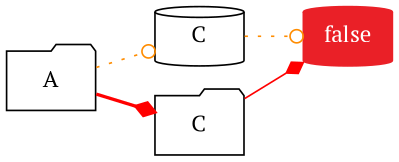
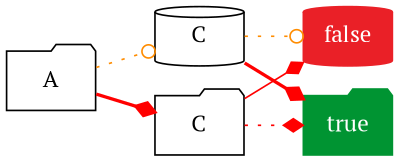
  digraph {
    rankdir=LR
    fontname="PT Serif"
    node [shape=folder fontname="PT Serif"]
    edge [color=red fontcolor="#ea2027" style=dotted arrowhead=diamond fontname="PT Serif"]
    n1 [color="#ea2027" fillcolor="#ea2027" fontcolor="#ffffff" label=false shape=cylinder style=filled]
+   n2 [color="#009432" fillcolor="#009432" fontcolor="#ffffff" label=true style=filled]
    n3 [label=C shape=cylinder]
    n4 [label=C]
    n5 [label=A]
    n3 -> n1 [color=darkorange arrowhead=odot]
+   n3 -> n2 [fontcolor="#009432" style=bold]
    n4 -> n1 [fontcolor="#009432" style=solid]
+   n4 -> n2
    n5 -> n3 [color=darkorange arrowhead=odot]
    n5 -> n4 [fontcolor="#009432" style=bold]
  }
